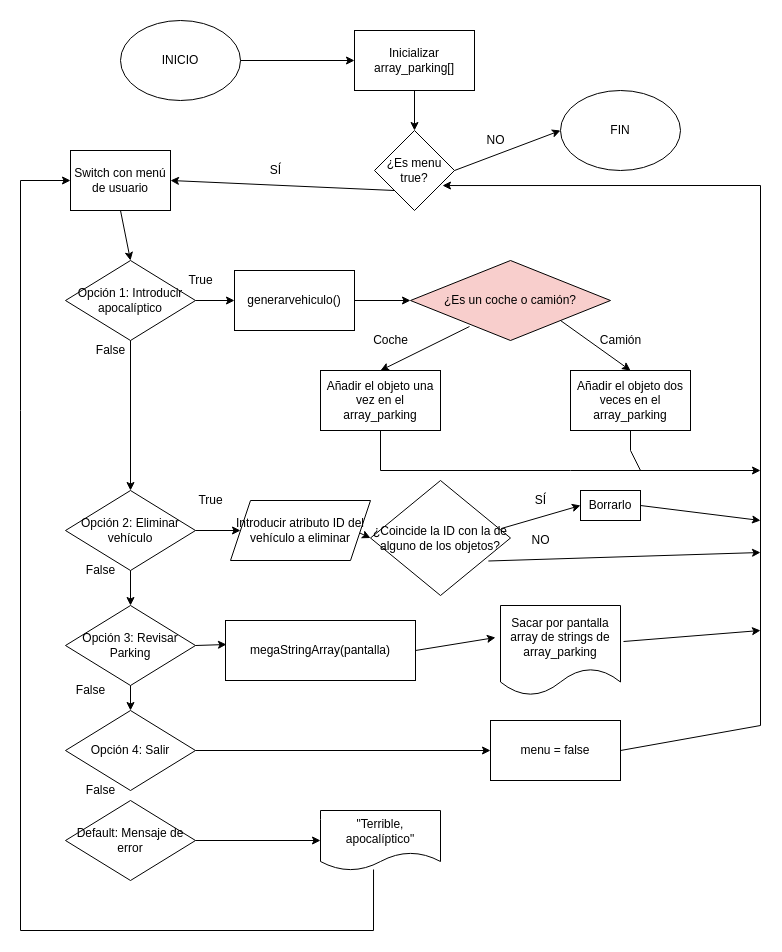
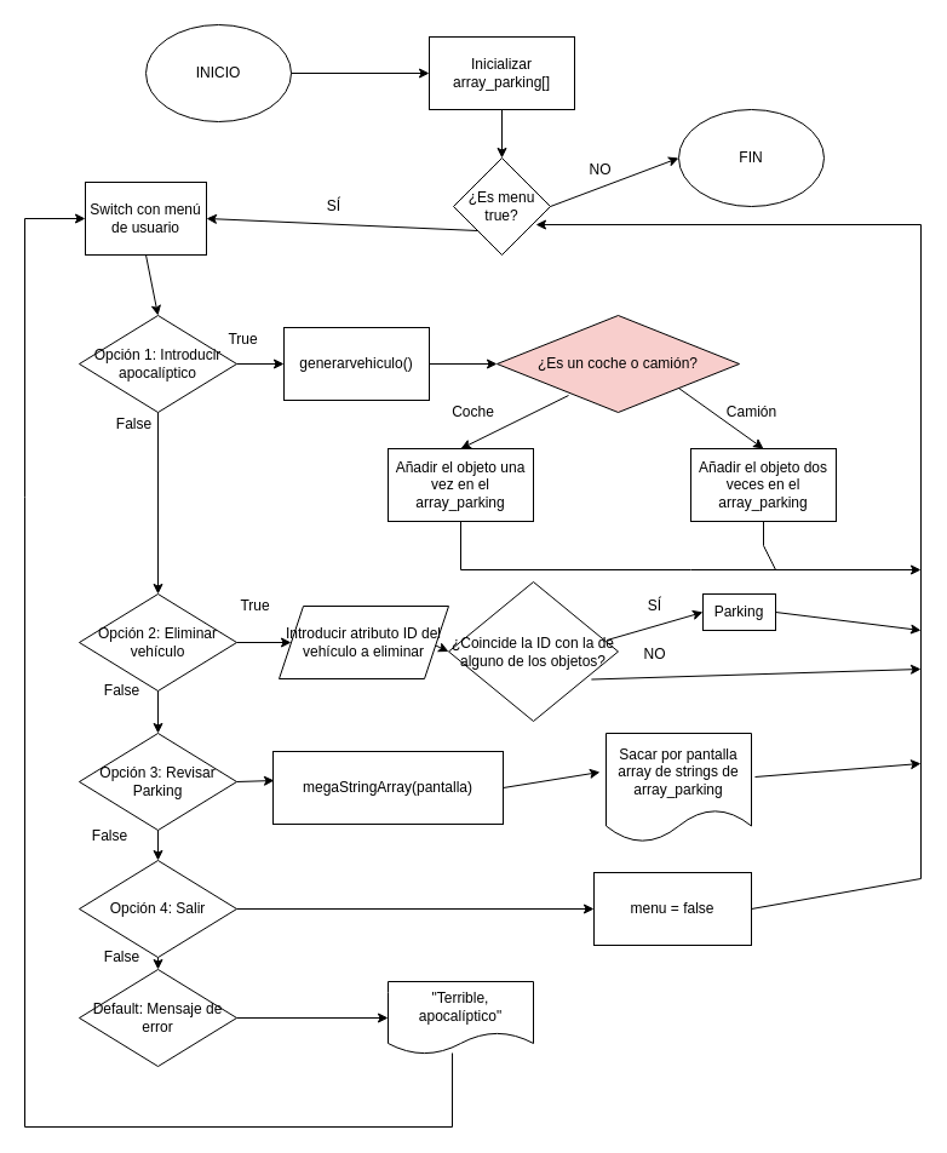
  <mxCell id="0" />
  <mxCell id="1" parent="0" />
  <mxCell id="2" value="INICIO" style="ellipse;whiteSpace=wrap;html=1;" parent="1" vertex="1"><mxGeometry x="120" y="20" width="120" height="80" as="geometry" /></mxCell>
  <mxCell id="3" value="¿Es menu true?" style="rhombus;whiteSpace=wrap;html=1;" parent="1" vertex="1"><mxGeometry x="374" y="130" width="80" height="80" as="geometry" /></mxCell>
  <mxCell id="4" value="FIN" style="ellipse;whiteSpace=wrap;html=1;" parent="1" vertex="1"><mxGeometry x="560" y="90" width="120" height="80" as="geometry" /></mxCell>
  <mxCell id="5" value="" style="endArrow=classic;html=1;rounded=0;entryX=0;entryY=0.5;entryDx=0;entryDy=0;exitX=1;exitY=0.5;exitDx=0;exitDy=0;" parent="1" source="3" target="4" edge="1"><mxGeometry width="50" height="50" relative="1" as="geometry"><mxPoint x="390" y="220" as="sourcePoint" /><mxPoint x="440" y="170" as="targetPoint" /></mxGeometry></mxCell>
  <mxCell id="6" value="NO" style="text;html=1;align=center;verticalAlign=middle;resizable=0;points=[];autosize=1;strokeColor=none;fillColor=none;" parent="1" vertex="1"><mxGeometry x="480" y="130" width="30" height="20" as="geometry" /></mxCell>
  <mxCell id="7" value="Switch con menú de usuario" style="rounded=0;whiteSpace=wrap;html=1;" parent="1" vertex="1"><mxGeometry x="70" y="150" width="100" height="60" as="geometry" /></mxCell>
  <mxCell id="8" value="menu = false" style="rounded=0;whiteSpace=wrap;html=1;" parent="1" vertex="1"><mxGeometry x="490" y="720" width="130" height="60" as="geometry" /></mxCell>
  <mxCell id="9" value="" style="endArrow=classic;html=1;rounded=0;exitX=0;exitY=1;exitDx=0;exitDy=0;entryX=1;entryY=0.5;entryDx=0;entryDy=0;" parent="1" source="3" target="7" edge="1"><mxGeometry width="50" height="50" relative="1" as="geometry"><mxPoint x="390" y="310" as="sourcePoint" /><mxPoint x="440" y="260" as="targetPoint" /></mxGeometry></mxCell>
  <mxCell id="10" value="SÍ" style="text;html=1;align=center;verticalAlign=middle;resizable=0;points=[];autosize=1;strokeColor=none;fillColor=none;" parent="1" vertex="1"><mxGeometry x="260" y="160" width="30" height="20" as="geometry" /></mxCell>
  <mxCell id="11" value="" style="endArrow=classic;html=1;rounded=0;exitX=0.5;exitY=1;exitDx=0;exitDy=0;" parent="1" source="7" edge="1"><mxGeometry width="50" height="50" relative="1" as="geometry"><mxPoint x="390" y="310" as="sourcePoint" /><mxPoint x="130" y="260" as="targetPoint" /></mxGeometry></mxCell>
  <mxCell id="12" value="Opción 1: Introducir apocalíptico" style="rhombus;whiteSpace=wrap;html=1;" parent="1" vertex="1"><mxGeometry x="65" y="260" width="130" height="80" as="geometry" /></mxCell>
  <mxCell id="13" value="Opción 2: Eliminar vehículo" style="rhombus;whiteSpace=wrap;html=1;" parent="1" vertex="1"><mxGeometry x="65" y="490" width="130" height="80" as="geometry" /></mxCell>
  <mxCell id="14" value="Opción 3: Revisar Parking" style="rhombus;whiteSpace=wrap;html=1;" parent="1" vertex="1"><mxGeometry x="65" y="605" width="130" height="80" as="geometry" /></mxCell>
  <mxCell id="15" value="Opción 4: Salir" style="rhombus;whiteSpace=wrap;html=1;" parent="1" vertex="1"><mxGeometry x="65" y="710" width="130" height="80" as="geometry" /></mxCell>
  <mxCell id="16" value="Default: Mensaje de error" style="rhombus;whiteSpace=wrap;html=1;" parent="1" vertex="1"><mxGeometry x="65" y="800" width="130" height="80" as="geometry" /></mxCell>
  <mxCell id="17" value="" style="endArrow=classic;html=1;rounded=0;exitX=1;exitY=0.5;exitDx=0;exitDy=0;entryX=0;entryY=0.5;entryDx=0;entryDy=0;" parent="1" source="15" target="8" edge="1"><mxGeometry width="50" height="50" relative="1" as="geometry"><mxPoint x="390" y="630" as="sourcePoint" /><mxPoint x="440" y="580" as="targetPoint" /></mxGeometry></mxCell>
  <mxCell id="18" value="" style="endArrow=classic;html=1;rounded=0;exitX=1;exitY=0.5;exitDx=0;exitDy=0;entryX=0.85;entryY=0.688;entryDx=0;entryDy=0;entryPerimeter=0;" parent="1" source="8" target="3" edge="1"><mxGeometry width="50" height="50" relative="1" as="geometry"><mxPoint x="390" y="500" as="sourcePoint" /><mxPoint x="760" y="190" as="targetPoint" /><Array as="points"><mxPoint x="760" y="725" /><mxPoint x="760" y="185" /></Array></mxGeometry></mxCell>
  <mxCell id="19" value="generarvehiculo()" style="rounded=0;whiteSpace=wrap;html=1;" parent="1" vertex="1"><mxGeometry x="234" y="270" width="120" height="60" as="geometry" /></mxCell>
  <mxCell id="20" value="" style="endArrow=classic;html=1;rounded=0;exitX=1;exitY=0.5;exitDx=0;exitDy=0;entryX=0;entryY=0.5;entryDx=0;entryDy=0;" parent="1" source="12" target="19" edge="1"><mxGeometry width="50" height="50" relative="1" as="geometry"><mxPoint x="390" y="300" as="sourcePoint" /><mxPoint x="440" y="250" as="targetPoint" /></mxGeometry></mxCell>
  <mxCell id="21" value="¿Es un coche o camión?" style="rhombus;whiteSpace=wrap;html=1;fillColor=#f8cecc;" parent="1" vertex="1"><mxGeometry x="410" y="260" width="200" height="80" as="geometry" /></mxCell>
  <mxCell id="22" value="Añadir el objeto una vez en el array_parking" style="rounded=0;whiteSpace=wrap;html=1;" parent="1" vertex="1"><mxGeometry x="320" y="370" width="120" height="60" as="geometry" /></mxCell>
  <mxCell id="23" value="Añadir el objeto dos veces en el array_parking" style="rounded=0;whiteSpace=wrap;html=1;" parent="1" vertex="1"><mxGeometry x="570" y="370" width="120" height="60" as="geometry" /></mxCell>
  <mxCell id="24" value="" style="endArrow=classic;html=1;rounded=0;exitX=1;exitY=0.5;exitDx=0;exitDy=0;entryX=0;entryY=0.5;entryDx=0;entryDy=0;" parent="1" source="19" target="21" edge="1"><mxGeometry width="50" height="50" relative="1" as="geometry"><mxPoint x="390" y="390" as="sourcePoint" /><mxPoint x="440" y="340" as="targetPoint" /></mxGeometry></mxCell>
  <mxCell id="25" value="" style="endArrow=classic;html=1;rounded=0;exitX=0.295;exitY=0.825;exitDx=0;exitDy=0;exitPerimeter=0;entryX=0.5;entryY=0;entryDx=0;entryDy=0;" parent="1" source="21" target="22" edge="1"><mxGeometry width="50" height="50" relative="1" as="geometry"><mxPoint x="390" y="390" as="sourcePoint" /><mxPoint x="440" y="340" as="targetPoint" /></mxGeometry></mxCell>
  <mxCell id="26" value="" style="endArrow=classic;html=1;rounded=0;exitX=1;exitY=1;exitDx=0;exitDy=0;entryX=0.5;entryY=0;entryDx=0;entryDy=0;" parent="1" source="21" target="23" edge="1"><mxGeometry width="50" height="50" relative="1" as="geometry"><mxPoint x="390" y="390" as="sourcePoint" /><mxPoint x="440" y="340" as="targetPoint" /></mxGeometry></mxCell>
  <mxCell id="27" value="Camión" style="text;html=1;align=center;verticalAlign=middle;resizable=0;points=[];autosize=1;strokeColor=none;fillColor=none;" parent="1" vertex="1"><mxGeometry x="590" y="330" width="60" height="20" as="geometry" /></mxCell>
  <mxCell id="28" value="Coche" style="text;html=1;align=center;verticalAlign=middle;resizable=0;points=[];autosize=1;strokeColor=none;fillColor=none;" parent="1" vertex="1"><mxGeometry x="365" y="330" width="50" height="20" as="geometry" /></mxCell>
  <mxCell id="29" value="Inicializar array_parking[]" style="rounded=0;whiteSpace=wrap;html=1;" parent="1" vertex="1"><mxGeometry x="354" y="30" width="120" height="60" as="geometry" /></mxCell>
  <mxCell id="30" value="" style="endArrow=classic;html=1;rounded=0;exitX=1;exitY=0.5;exitDx=0;exitDy=0;entryX=0;entryY=0.5;entryDx=0;entryDy=0;" parent="1" source="2" target="29" edge="1"><mxGeometry width="50" height="50" relative="1" as="geometry"><mxPoint x="390" y="280" as="sourcePoint" /><mxPoint x="440" y="230" as="targetPoint" /></mxGeometry></mxCell>
  <mxCell id="31" value="" style="endArrow=classic;html=1;rounded=0;exitX=0.5;exitY=1;exitDx=0;exitDy=0;entryX=0.5;entryY=0;entryDx=0;entryDy=0;" parent="1" source="29" target="3" edge="1"><mxGeometry width="50" height="50" relative="1" as="geometry"><mxPoint x="390" y="280" as="sourcePoint" /><mxPoint x="440" y="230" as="targetPoint" /></mxGeometry></mxCell>
  <mxCell id="32" value="" style="endArrow=classic;html=1;rounded=0;exitX=0.5;exitY=1;exitDx=0;exitDy=0;" parent="1" source="22" edge="1"><mxGeometry width="50" height="50" relative="1" as="geometry"><mxPoint x="390" y="380" as="sourcePoint" /><mxPoint x="760" y="470" as="targetPoint" /><Array as="points"><mxPoint x="380" y="470" /><mxPoint x="570" y="470" /></Array></mxGeometry></mxCell>
  <mxCell id="33" value="" style="endArrow=none;html=1;rounded=0;entryX=0.5;entryY=1;entryDx=0;entryDy=0;" parent="1" target="23" edge="1"><mxGeometry width="50" height="50" relative="1" as="geometry"><mxPoint x="640" y="470" as="sourcePoint" /><mxPoint x="440" y="330" as="targetPoint" /><Array as="points"><mxPoint x="630" y="450" /></Array></mxGeometry></mxCell>
  <mxCell id="34" value="" style="endArrow=classic;html=1;rounded=0;exitX=0.5;exitY=1;exitDx=0;exitDy=0;entryX=0.5;entryY=0;entryDx=0;entryDy=0;" parent="1" source="12" target="13" edge="1"><mxGeometry width="50" height="50" relative="1" as="geometry"><mxPoint x="390" y="380" as="sourcePoint" /><mxPoint x="440" y="330" as="targetPoint" /></mxGeometry></mxCell>
  <mxCell id="35" value="True" style="text;html=1;align=center;verticalAlign=middle;resizable=0;points=[];autosize=1;strokeColor=none;fillColor=none;" parent="1" vertex="1"><mxGeometry x="180" y="270" width="40" height="20" as="geometry" /></mxCell>
  <mxCell id="36" value="False" style="text;html=1;align=center;verticalAlign=middle;resizable=0;points=[];autosize=1;strokeColor=none;fillColor=none;" parent="1" vertex="1"><mxGeometry x="90" y="340" width="40" height="20" as="geometry" /></mxCell>
  <mxCell id="37" value="" style="endArrow=classic;html=1;rounded=0;exitX=1;exitY=0.5;exitDx=0;exitDy=0;" parent="1" source="13" edge="1"><mxGeometry width="50" height="50" relative="1" as="geometry"><mxPoint x="390" y="570" as="sourcePoint" /><mxPoint x="240" y="530" as="targetPoint" /></mxGeometry></mxCell>
  <mxCell id="38" value="¿Coincide la ID con la de alguno de los objetos?" style="rhombus;whiteSpace=wrap;html=1;" parent="1" vertex="1"><mxGeometry x="370" y="480" width="140" height="115" as="geometry" /></mxCell>
  <mxCell id="39" value="" style="endArrow=classic;html=1;rounded=0;exitX=1;exitY=0.5;exitDx=0;exitDy=0;entryX=0;entryY=0.5;entryDx=0;entryDy=0;" parent="1" target="38" edge="1"><mxGeometry width="50" height="50" relative="1" as="geometry"><mxPoint x="354" y="530" as="sourcePoint" /><mxPoint x="440" y="490" as="targetPoint" /></mxGeometry></mxCell>
- <mxCell id="40" value="Borrarlo" style="rounded=0;whiteSpace=wrap;html=1;" parent="1" vertex="1"><mxGeometry x="580" y="490" width="60" height="30" as="geometry" /></mxCell>
+ <mxCell id="40" value="Parking" style="rounded=0;whiteSpace=wrap;html=1;" parent="1" vertex="1"><mxGeometry x="580" y="490" width="60" height="30" as="geometry" /></mxCell>
  <mxCell id="41" value="" style="endArrow=classic;html=1;rounded=0;exitX=0.933;exitY=0.418;exitDx=0;exitDy=0;exitPerimeter=0;entryX=0;entryY=0.5;entryDx=0;entryDy=0;" parent="1" source="38" target="40" edge="1"><mxGeometry width="50" height="50" relative="1" as="geometry"><mxPoint x="390" y="540" as="sourcePoint" /><mxPoint x="440" y="490" as="targetPoint" /></mxGeometry></mxCell>
  <mxCell id="42" value="SÍ" style="text;html=1;align=center;verticalAlign=middle;resizable=0;points=[];autosize=1;strokeColor=none;fillColor=none;" parent="1" vertex="1"><mxGeometry x="525" y="490" width="30" height="20" as="geometry" /></mxCell>
  <mxCell id="43" value="True" style="text;html=1;align=center;verticalAlign=middle;resizable=0;points=[];autosize=1;strokeColor=none;fillColor=none;" parent="1" vertex="1"><mxGeometry x="190" y="490" width="40" height="20" as="geometry" /></mxCell>
  <mxCell id="44" value="False" style="text;html=1;align=center;verticalAlign=middle;resizable=0;points=[];autosize=1;strokeColor=none;fillColor=none;" parent="1" vertex="1"><mxGeometry x="80" y="560" width="40" height="20" as="geometry" /></mxCell>
  <mxCell id="45" value="" style="endArrow=classic;html=1;rounded=0;exitX=0.5;exitY=1;exitDx=0;exitDy=0;entryX=0.5;entryY=0;entryDx=0;entryDy=0;" parent="1" source="13" target="14" edge="1"><mxGeometry width="50" height="50" relative="1" as="geometry"><mxPoint x="390" y="540" as="sourcePoint" /><mxPoint x="440" y="490" as="targetPoint" /></mxGeometry></mxCell>
  <mxCell id="46" value="" style="endArrow=classic;html=1;rounded=0;exitX=0.842;exitY=0.7;exitDx=0;exitDy=0;exitPerimeter=0;" parent="1" source="38" edge="1"><mxGeometry width="50" height="50" relative="1" as="geometry"><mxPoint x="390" y="540" as="sourcePoint" /><mxPoint x="760" y="552" as="targetPoint" /></mxGeometry></mxCell>
  <mxCell id="47" value="NO" style="text;html=1;align=center;verticalAlign=middle;resizable=0;points=[];autosize=1;strokeColor=none;fillColor=none;" parent="1" vertex="1"><mxGeometry x="525" y="530" width="30" height="20" as="geometry" /></mxCell>
  <mxCell id="48" value="" style="endArrow=classic;html=1;rounded=0;exitX=1;exitY=0.5;exitDx=0;exitDy=0;" parent="1" source="40" edge="1"><mxGeometry width="50" height="50" relative="1" as="geometry"><mxPoint x="390" y="540" as="sourcePoint" /><mxPoint x="760" y="520" as="targetPoint" /></mxGeometry></mxCell>
  <mxCell id="49" value="&quot;Terrible, apocalíptico&quot;" style="shape=document;whiteSpace=wrap;html=1;boundedLbl=1;" parent="1" vertex="1"><mxGeometry x="320" y="810" width="120" height="60" as="geometry" /></mxCell>
  <mxCell id="50" value="" style="endArrow=classic;html=1;rounded=0;exitX=1;exitY=0.5;exitDx=0;exitDy=0;entryX=0;entryY=0.5;entryDx=0;entryDy=0;" parent="1" source="16" target="49" edge="1"><mxGeometry width="50" height="50" relative="1" as="geometry"><mxPoint x="390" y="740" as="sourcePoint" /><mxPoint x="440" y="690" as="targetPoint" /></mxGeometry></mxCell>
  <mxCell id="51" value="" style="endArrow=classic;html=1;rounded=0;exitX=0.442;exitY=0.983;exitDx=0;exitDy=0;exitPerimeter=0;entryX=0;entryY=0.5;entryDx=0;entryDy=0;" parent="1" source="49" target="7" edge="1"><mxGeometry width="50" height="50" relative="1" as="geometry"><mxPoint x="390" y="840" as="sourcePoint" /><mxPoint x="440" y="790" as="targetPoint" /><Array as="points"><mxPoint x="373" y="930" /><mxPoint x="20" y="930" /><mxPoint x="20" y="410" /><mxPoint x="20" y="180" /></Array></mxGeometry></mxCell>
+ <mxCell id="52" value="" style="endArrow=classic;html=1;rounded=0;exitX=0.5;exitY=1;exitDx=0;exitDy=0;entryX=0.5;entryY=0;entryDx=0;entryDy=0;" parent="1" source="15" target="16" edge="1"><mxGeometry width="50" height="50" relative="1" as="geometry"><mxPoint x="390" y="770" as="sourcePoint" /><mxPoint x="440" y="720" as="targetPoint" /></mxGeometry></mxCell>
  <mxCell id="53" value="False" style="text;html=1;align=center;verticalAlign=middle;resizable=0;points=[];autosize=1;strokeColor=none;fillColor=none;" parent="1" vertex="1"><mxGeometry x="80" y="780" width="40" height="20" as="geometry" /></mxCell>
  <mxCell id="54" value="False" style="text;html=1;align=center;verticalAlign=middle;resizable=0;points=[];autosize=1;strokeColor=none;fillColor=none;" parent="1" vertex="1"><mxGeometry x="70" y="680" width="40" height="20" as="geometry" /></mxCell>
  <mxCell id="55" value="" style="endArrow=classic;html=1;rounded=0;exitX=0.5;exitY=1;exitDx=0;exitDy=0;entryX=0.5;entryY=0;entryDx=0;entryDy=0;" parent="1" source="14" target="15" edge="1"><mxGeometry width="50" height="50" relative="1" as="geometry"><mxPoint x="390" y="770" as="sourcePoint" /><mxPoint x="440" y="720" as="targetPoint" /></mxGeometry></mxCell>
  <mxCell id="56" value="Introducir atributo ID del vehículo a eliminar" style="shape=parallelogram;perimeter=parallelogramPerimeter;whiteSpace=wrap;html=1;fixedSize=1;" vertex="1" parent="1"><mxGeometry x="230" y="500" width="140" height="60" as="geometry" /></mxCell>
  <mxCell id="57" value="megaStringArray(pantalla)" style="rounded=0;whiteSpace=wrap;html=1;" vertex="1" parent="1"><mxGeometry x="225" y="620" width="190" height="60" as="geometry" /></mxCell>
  <mxCell id="58" value="Sacar por pantalla array de strings de array_parking" style="shape=document;whiteSpace=wrap;html=1;boundedLbl=1;" vertex="1" parent="1"><mxGeometry x="500" y="605" width="120" height="90" as="geometry" /></mxCell>
  <mxCell id="59" value="" style="endArrow=classic;html=1;rounded=0;exitX=1;exitY=0.5;exitDx=0;exitDy=0;entryX=0.005;entryY=0.4;entryDx=0;entryDy=0;entryPerimeter=0;" edge="1" parent="1" source="14" target="57"><mxGeometry width="50" height="50" relative="1" as="geometry"><mxPoint x="390" y="580" as="sourcePoint" /><mxPoint x="440" y="530" as="targetPoint" /></mxGeometry></mxCell>
  <mxCell id="60" value="" style="endArrow=classic;html=1;rounded=0;exitX=1;exitY=0.5;exitDx=0;exitDy=0;entryX=-0.042;entryY=0.356;entryDx=0;entryDy=0;entryPerimeter=0;" edge="1" parent="1" source="57" target="58"><mxGeometry width="50" height="50" relative="1" as="geometry"><mxPoint x="390" y="580" as="sourcePoint" /><mxPoint x="440" y="530" as="targetPoint" /></mxGeometry></mxCell>
  <mxCell id="61" value="" style="endArrow=classic;html=1;rounded=0;exitX=1.025;exitY=0.4;exitDx=0;exitDy=0;exitPerimeter=0;" edge="1" parent="1" source="58"><mxGeometry width="50" height="50" relative="1" as="geometry"><mxPoint x="390" y="580" as="sourcePoint" /><mxPoint x="760" y="630" as="targetPoint" /></mxGeometry></mxCell>
